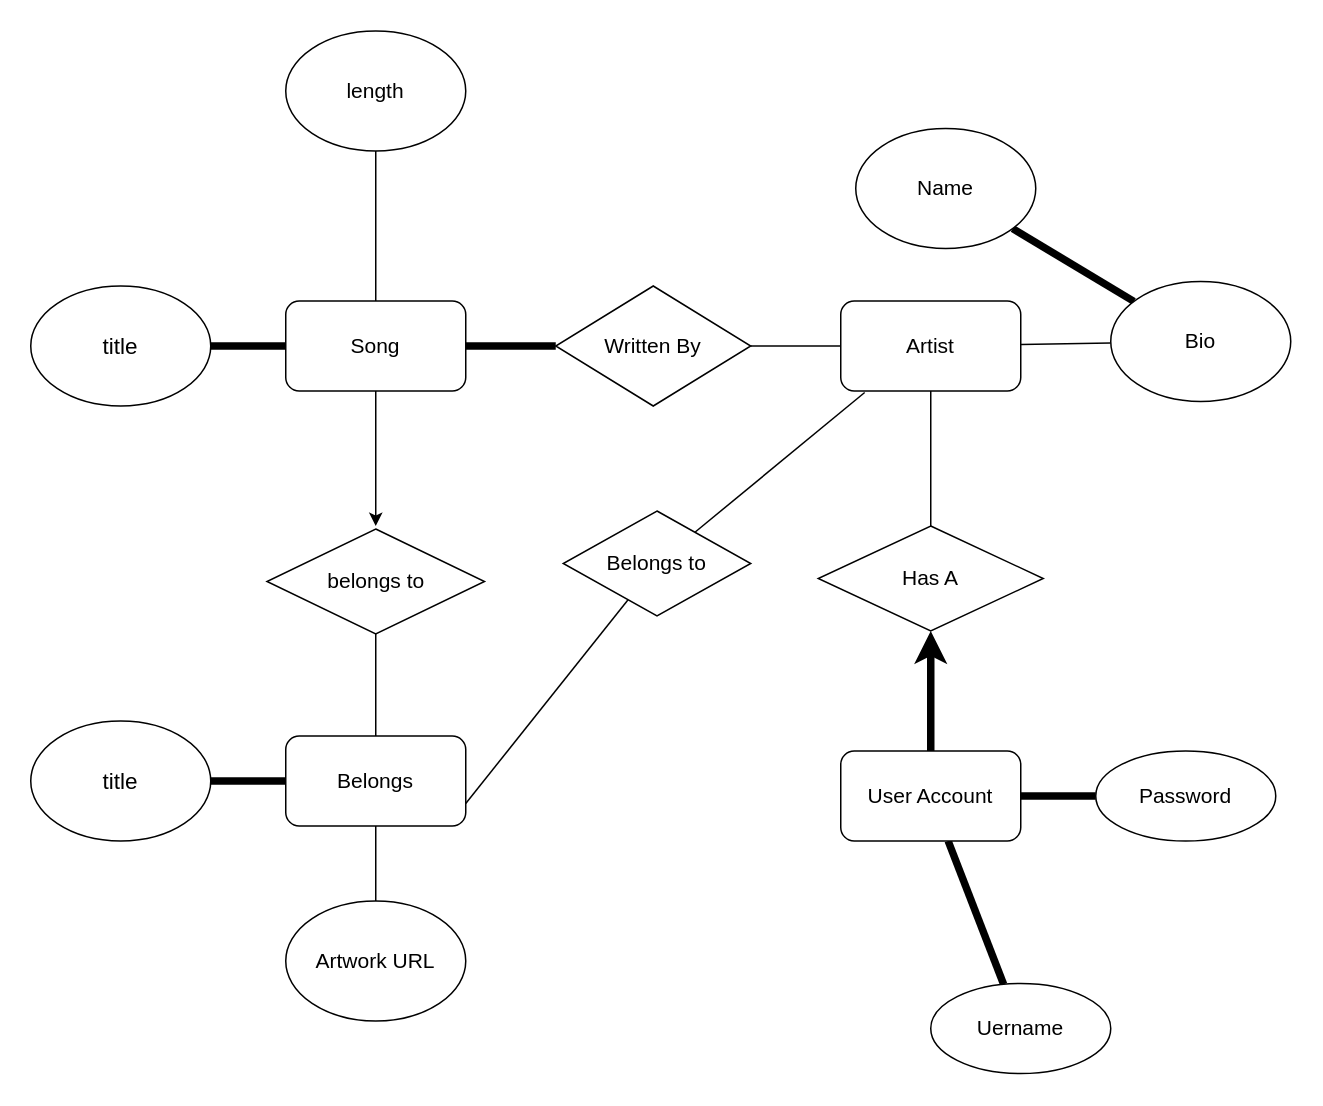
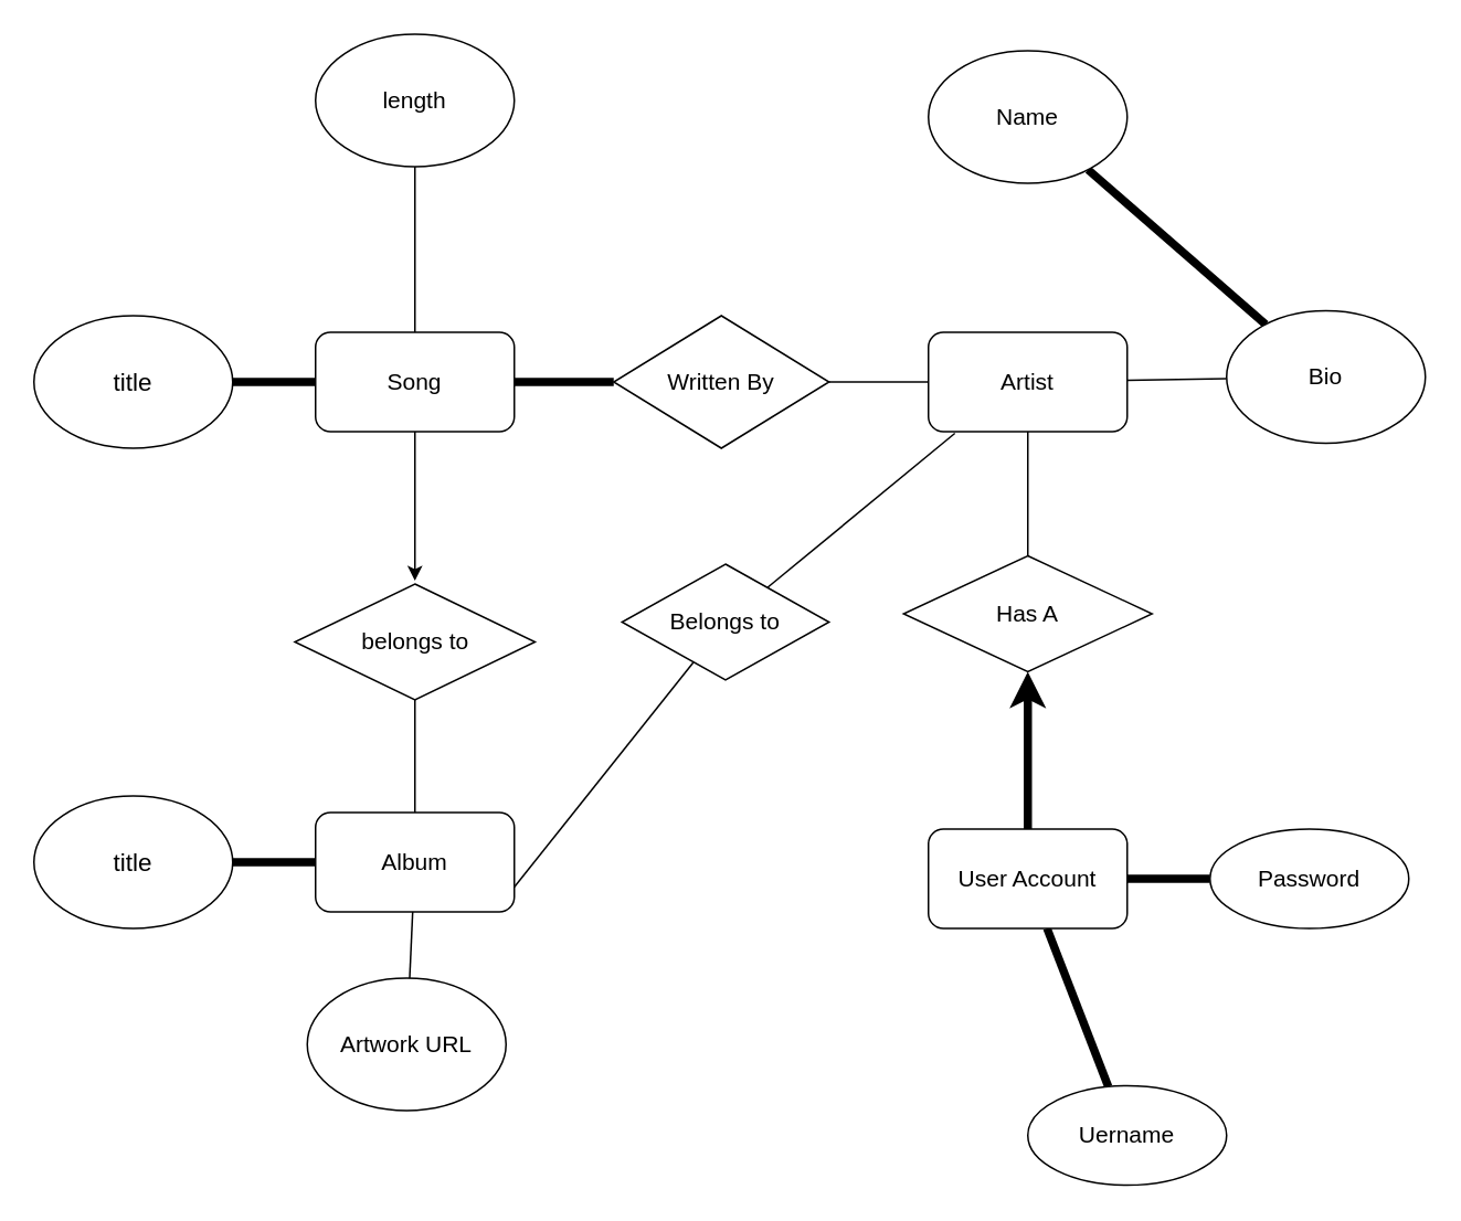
  <mxCell id="0" />
  <mxCell id="1" parent="0" />
  <mxCell id="2" value="" style="edgeStyle=none;html=1;fontSize=14;endArrow=none;endFill=0;" edge="1" parent="1" source="3" target="8"><mxGeometry relative="1" as="geometry" /></mxCell>
  <mxCell id="3" value="&lt;font style=&quot;font-size: 14px&quot;&gt;length&lt;/font&gt;" style="ellipse;whiteSpace=wrap;html=1;" vertex="1" parent="1"><mxGeometry x="190" y="20" width="120" height="80" as="geometry" /></mxCell>
  <mxCell id="4" value="" style="edgeStyle=none;html=1;fontSize=14;endArrow=none;endFill=0;strokeWidth=5;" edge="1" parent="1" source="5" target="8"><mxGeometry relative="1" as="geometry" /></mxCell>
  <mxCell id="5" value="&lt;font style=&quot;font-size: 15px&quot;&gt;title&lt;/font&gt;" style="ellipse;whiteSpace=wrap;html=1;" vertex="1" parent="1"><mxGeometry x="20" y="190" width="120" height="80" as="geometry" /></mxCell>
  <mxCell id="6" value="" style="edgeStyle=none;html=1;fontSize=14;endArrow=none;endFill=0;strokeWidth=5;" edge="1" parent="1" source="8" target="10"><mxGeometry relative="1" as="geometry" /></mxCell>
  <mxCell id="7" style="edgeStyle=none;html=1;fontSize=14;endArrow=classic;endFill=1;strokeWidth=1;" edge="1" parent="1" source="8"><mxGeometry relative="1" as="geometry"><mxPoint x="250" y="350" as="targetPoint" /></mxGeometry></mxCell>
  <mxCell id="8" value="Song" style="rounded=1;whiteSpace=wrap;html=1;fontSize=14;" vertex="1" parent="1"><mxGeometry x="190" y="200" width="120" height="60" as="geometry" /></mxCell>
  <mxCell id="9" value="" style="edgeStyle=none;html=1;fontSize=14;endArrow=none;endFill=0;strokeWidth=1;" edge="1" parent="1" source="10" target="20"><mxGeometry relative="1" as="geometry" /></mxCell>
  <mxCell id="10" value="Written By" style="rhombus;whiteSpace=wrap;html=1;fontSize=14;" vertex="1" parent="1"><mxGeometry x="370" y="190" width="130" height="80" as="geometry" /></mxCell>
  <mxCell id="11" value="" style="edgeStyle=none;html=1;fontSize=14;endArrow=none;endFill=0;strokeWidth=1;" edge="1" parent="1" source="12" target="14"><mxGeometry relative="1" as="geometry" /></mxCell>
  <mxCell id="12" value="belongs to" style="rhombus;whiteSpace=wrap;html=1;fontSize=14;" vertex="1" parent="1"><mxGeometry x="177.5" y="352" width="145" height="70" as="geometry" /></mxCell>
  <mxCell id="13" value="" style="edgeStyle=none;html=1;fontSize=14;endArrow=none;endFill=0;strokeWidth=1;" edge="1" parent="1" source="14" target="17"><mxGeometry relative="1" as="geometry" /></mxCell>
- <mxCell id="14" value="Belongs" style="rounded=1;whiteSpace=wrap;html=1;fontSize=14;" vertex="1" parent="1"><mxGeometry x="190" y="490" width="120" height="60" as="geometry" /></mxCell>
+ <mxCell id="14" value="Album" style="rounded=1;whiteSpace=wrap;html=1;fontSize=14;" vertex="1" parent="1"><mxGeometry x="190" y="490" width="120" height="60" as="geometry" /></mxCell>
  <mxCell id="15" value="" style="edgeStyle=none;html=1;fontSize=14;endArrow=none;endFill=0;strokeWidth=5;" edge="1" parent="1" source="16" target="14"><mxGeometry relative="1" as="geometry" /></mxCell>
  <mxCell id="16" value="&lt;font style=&quot;font-size: 15px&quot;&gt;title&lt;/font&gt;" style="ellipse;whiteSpace=wrap;html=1;" vertex="1" parent="1"><mxGeometry x="20" y="480" width="120" height="80" as="geometry" /></mxCell>
- <mxCell id="17" value="Artwork URL" style="ellipse;whiteSpace=wrap;html=1;fontSize=14;" vertex="1" parent="1"><mxGeometry x="190" y="600" width="120" height="80" as="geometry" /></mxCell>
+ <mxCell id="17" value="Artwork URL" style="ellipse;whiteSpace=wrap;html=1;fontSize=14;" vertex="1" parent="1"><mxGeometry x="185" y="590" width="120" height="80" as="geometry" /></mxCell>
  <mxCell id="18" value="" style="edgeStyle=none;html=1;fontSize=14;endArrow=none;endFill=0;strokeWidth=1;" edge="1" parent="1" source="20" target="23"><mxGeometry relative="1" as="geometry" /></mxCell>
  <mxCell id="19" value="" style="edgeStyle=none;html=1;fontSize=14;endArrow=none;endFill=0;strokeWidth=1;" edge="1" parent="1" source="20" target="24"><mxGeometry relative="1" as="geometry" /></mxCell>
  <mxCell id="20" value="Artist" style="rounded=1;whiteSpace=wrap;html=1;fontSize=14;" vertex="1" parent="1"><mxGeometry x="560" y="200" width="120" height="60" as="geometry" /></mxCell>
  <mxCell id="21" value="" style="edgeStyle=none;html=1;fontSize=14;endArrow=none;endFill=0;strokeWidth=5;" edge="1" parent="1" source="22" target="23"><mxGeometry relative="1" as="geometry" /></mxCell>
- <mxCell id="22" value="Name" style="ellipse;whiteSpace=wrap;html=1;fontSize=14;" vertex="1" parent="1"><mxGeometry x="570" y="85" width="120" height="80" as="geometry" /></mxCell>
+ <mxCell id="22" value="Name" style="ellipse;whiteSpace=wrap;html=1;fontSize=14;" vertex="1" parent="1"><mxGeometry x="560" y="30" width="120" height="80" as="geometry" /></mxCell>
  <mxCell id="23" value="Bio" style="ellipse;whiteSpace=wrap;html=1;fontSize=14;" vertex="1" parent="1"><mxGeometry x="740" y="187" width="120" height="80" as="geometry" /></mxCell>
- <mxCell id="24" value="Has A" style="rhombus;whiteSpace=wrap;html=1;fontSize=14;" vertex="1" parent="1"><mxGeometry x="545" y="350" width="150" height="70" as="geometry" /></mxCell>
+ <mxCell id="24" value="Has A" style="rhombus;whiteSpace=wrap;html=1;fontSize=14;" vertex="1" parent="1"><mxGeometry x="545" y="335" width="150" height="70" as="geometry" /></mxCell>
  <mxCell id="25" style="edgeStyle=none;html=1;entryX=0.133;entryY=1.017;entryDx=0;entryDy=0;entryPerimeter=0;fontSize=14;endArrow=none;endFill=0;strokeWidth=1;" edge="1" parent="1" source="27" target="20"><mxGeometry relative="1" as="geometry" /></mxCell>
  <mxCell id="26" style="edgeStyle=none;html=1;entryX=1;entryY=0.75;entryDx=0;entryDy=0;fontSize=14;endArrow=none;endFill=0;strokeWidth=1;" edge="1" parent="1" source="27" target="14"><mxGeometry relative="1" as="geometry" /></mxCell>
  <mxCell id="27" value="Belongs to" style="rhombus;whiteSpace=wrap;html=1;fontSize=14;" vertex="1" parent="1"><mxGeometry x="375" y="340" width="125" height="70" as="geometry" /></mxCell>
  <mxCell id="28" value="" style="edgeStyle=none;html=1;fontSize=14;endArrow=classic;endFill=1;strokeWidth=5;" edge="1" parent="1" source="31" target="24"><mxGeometry relative="1" as="geometry" /></mxCell>
  <mxCell id="29" value="" style="edgeStyle=none;html=1;fontSize=14;endArrow=none;endFill=0;strokeWidth=5;" edge="1" parent="1" source="31" target="32"><mxGeometry relative="1" as="geometry" /></mxCell>
  <mxCell id="30" value="" style="edgeStyle=none;html=1;fontSize=14;endArrow=none;endFill=0;strokeWidth=5;" edge="1" parent="1" source="31" target="33"><mxGeometry relative="1" as="geometry" /></mxCell>
  <mxCell id="31" value="User Account" style="rounded=1;whiteSpace=wrap;html=1;fontSize=14;" vertex="1" parent="1"><mxGeometry x="560" y="500" width="120" height="60" as="geometry" /></mxCell>
  <mxCell id="32" value="Password" style="ellipse;whiteSpace=wrap;html=1;fontSize=14;rounded=1;" vertex="1" parent="1"><mxGeometry x="730" y="500" width="120" height="60" as="geometry" /></mxCell>
  <mxCell id="33" value="Uername" style="ellipse;whiteSpace=wrap;html=1;fontSize=14;rounded=1;" vertex="1" parent="1"><mxGeometry x="620" y="655" width="120" height="60" as="geometry" /></mxCell>
